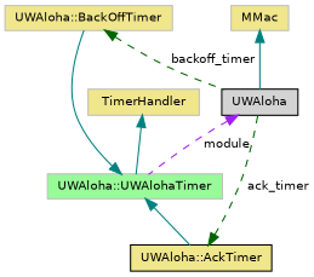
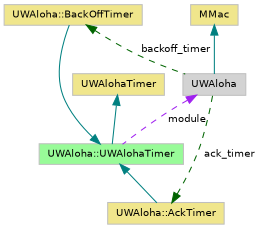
  digraph {
    node [color=grey75 fillcolor=khaki fontname=Helvetica fontsize=10 shape=record style=filled]
    edge [color=teal dir=back fontname=Helvetica fontsize=10 labelfontname=Helvetica labelfontsize=10 style=solid]
    n1 [fontcolor=black height=0.2 label="UWAloha::BackOffTimer" width=0.4]
-   n2 [color=black fillcolor=lightgrey height=0.2 label=UWAloha width=0.4]
+   n2 [fillcolor=lightgrey height=0.2 label=UWAloha width=0.4]
    n3 [fillcolor=palegreen height=0.2 label="UWAloha::UWAlohaTimer" width=0.4]
-   n4 [color=black height=0.2 label="UWAloha::AckTimer" width=0.4]
-   n5 [height=0.2 label=TimerHandler width=0.4]
+   n4 [height=0.2 label="UWAloha::AckTimer" width=0.4]
+   n5 [height=0.2 label=UWAlohaTimer width=0.4]
    n6 [height=0.2 label=MMac width=0.4]
    n1 -> n2 [color=darkgreen label=" backoff_timer" style=dashed]
    n2 -> n3 [color=purple label=" module" style=dashed]
    n3 -> n1
    n3 -> n4
    n4 -> n2 [color=darkgreen label=" ack_timer" style=dashed]
    n5 -> n3
    n6 -> n2
  }
